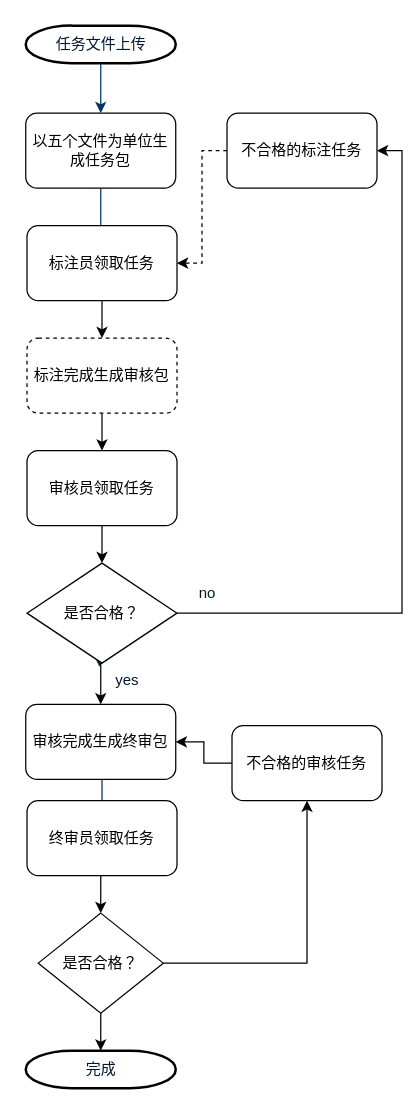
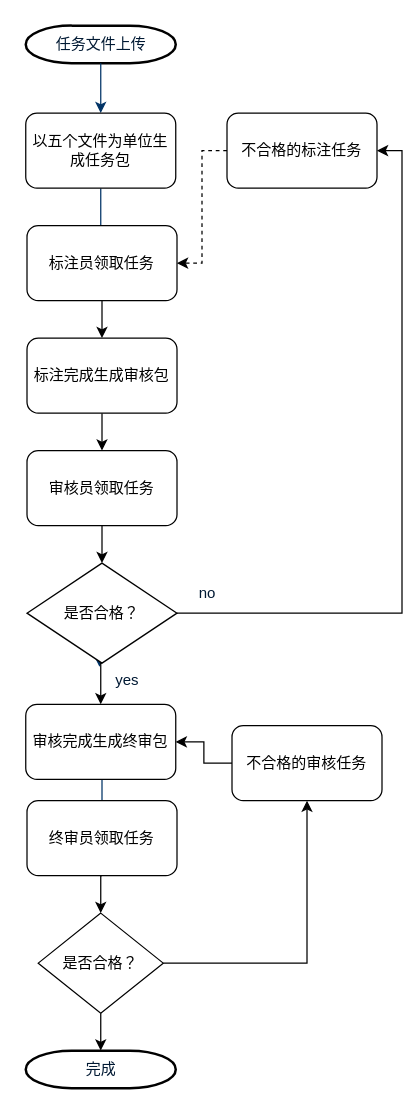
  <mxCell id="0" />
  <mxCell id="1" parent="0" />
  <mxCell id="2" value="任务文件上传" style="shape=mxgraph.flowchart.terminator;fillColor=#FFFFFF;strokeColor=#000000;strokeWidth=2;gradientColor=none;gradientDirection=north;fontColor=#001933;fontStyle=0;html=1;" parent="1" vertex="1"><mxGeometry x="20" y="20" width="120" height="30" as="geometry" /></mxCell>
  <mxCell id="3" style="fontColor=#001933;fontStyle=1;strokeColor=#003366;strokeWidth=1;html=1;" parent="1" source="2" edge="1"><mxGeometry relative="1" as="geometry"><mxPoint x="80" y="90" as="targetPoint" /></mxGeometry></mxCell>
  <mxCell id="4" style="fontColor=#001933;fontStyle=1;strokeColor=#003366;strokeWidth=1;html=1;exitX=0.5;exitY=1;exitDx=0;exitDy=0;" parent="1" source="10" edge="1"><mxGeometry relative="1" as="geometry"><mxPoint x="80" y="170" as="sourcePoint" /><mxPoint x="80" y="210" as="targetPoint" /></mxGeometry></mxCell>
  <mxCell id="5" value="yes" style="text;fontColor=#001933;fontStyle=0;html=1;strokeColor=none;gradientColor=none;fillColor=none;strokeWidth=2;" parent="1" vertex="1"><mxGeometry x="90" y="530" width="40" height="26" as="geometry" /></mxCell>
  <mxCell id="6" value="" style="edgeStyle=elbowEdgeStyle;elbow=horizontal;fontColor=#001933;fontStyle=1;strokeColor=#003366;strokeWidth=1;html=1;" parent="1" source="25" edge="1"><mxGeometry x="-1" y="63" width="100" height="100" as="geometry"><mxPoint x="79" y="470" as="sourcePoint" /><mxPoint x="79" y="533" as="targetPoint" /></mxGeometry></mxCell>
  <mxCell id="7" value="no" style="text;fontColor=#001933;fontStyle=0;html=1;strokeColor=none;gradientColor=none;fillColor=none;strokeWidth=2;align=center;" parent="1" vertex="1"><mxGeometry x="145" y="460" width="40" height="26" as="geometry" /></mxCell>
  <mxCell id="8" value="" style="edgeStyle=elbowEdgeStyle;elbow=horizontal;fontColor=#001933;fontStyle=1;strokeColor=#003366;strokeWidth=1;html=1;" parent="1" edge="1"><mxGeometry y="-10" width="100" height="100" as="geometry"><mxPoint x="81" y="670" as="sourcePoint" /><mxPoint x="81" y="670" as="targetPoint" /><Array as="points"><mxPoint x="81" y="580" /></Array></mxGeometry></mxCell>
  <mxCell id="9" value="完成" style="shape=mxgraph.flowchart.terminator;fillColor=#FFFFFF;strokeColor=#000000;strokeWidth=2;gradientColor=none;gradientDirection=north;fontColor=#001933;fontStyle=0;html=1;" parent="1" vertex="1"><mxGeometry x="20" y="840" width="120" height="30" as="geometry" /></mxCell>
  <mxCell id="10" value="以五个文件为单位生成任务包" style="rounded=1;whiteSpace=wrap;html=1;" vertex="1" parent="1"><mxGeometry x="20" y="90" width="120" height="60" as="geometry" /></mxCell>
  <mxCell id="11" style="edgeStyle=orthogonalEdgeStyle;rounded=0;orthogonalLoop=1;jettySize=auto;html=1;exitX=0.5;exitY=1;exitDx=0;exitDy=0;entryX=0.5;entryY=0;entryDx=0;entryDy=0;" edge="1" parent="1" source="12" target="14"><mxGeometry relative="1" as="geometry" /></mxCell>
  <mxCell id="12" value="标注员领取任务" style="rounded=1;whiteSpace=wrap;html=1;" vertex="1" parent="1"><mxGeometry x="21" y="180" width="120" height="60" as="geometry" /></mxCell>
  <mxCell id="13" style="edgeStyle=orthogonalEdgeStyle;rounded=0;orthogonalLoop=1;jettySize=auto;html=1;exitX=0.5;exitY=1;exitDx=0;exitDy=0;entryX=0.5;entryY=0;entryDx=0;entryDy=0;" edge="1" parent="1" source="14" target="22"><mxGeometry relative="1" as="geometry" /></mxCell>
- <mxCell id="14" value="标注完成生成审核包" style="rounded=1;whiteSpace=wrap;html=1;dashed=1;" vertex="1" parent="1"><mxGeometry x="21" y="270" width="120" height="60" as="geometry" /></mxCell>
+ <mxCell id="14" value="标注完成生成审核包" style="rounded=1;whiteSpace=wrap;html=1;" vertex="1" parent="1"><mxGeometry x="21" y="270" width="120" height="60" as="geometry" /></mxCell>
  <mxCell id="15" style="edgeStyle=orthogonalEdgeStyle;rounded=0;orthogonalLoop=1;jettySize=auto;html=1;exitX=0;exitY=0.5;exitDx=0;exitDy=0;entryX=1;entryY=0.5;entryDx=0;entryDy=0;dashed=1;" edge="1" parent="1" source="16" target="12"><mxGeometry relative="1" as="geometry" /></mxCell>
  <mxCell id="16" value="不合格的标注任务" style="rounded=1;whiteSpace=wrap;html=1;" vertex="1" parent="1"><mxGeometry x="181" y="90" width="120" height="60" as="geometry" /></mxCell>
  <mxCell id="17" value="审核完成生成终审包" style="rounded=1;whiteSpace=wrap;html=1;" vertex="1" parent="1"><mxGeometry x="20" y="563" width="120" height="60" as="geometry" /></mxCell>
  <mxCell id="18" style="edgeStyle=orthogonalEdgeStyle;rounded=0;orthogonalLoop=1;jettySize=auto;html=1;exitX=1;exitY=0.5;exitDx=0;exitDy=0;entryX=0.5;entryY=1;entryDx=0;entryDy=0;" edge="1" parent="1" source="20" target="29"><mxGeometry relative="1" as="geometry" /></mxCell>
  <mxCell id="19" style="edgeStyle=orthogonalEdgeStyle;rounded=0;orthogonalLoop=1;jettySize=auto;html=1;exitX=0.5;exitY=1;exitDx=0;exitDy=0;" edge="1" parent="1" source="20" target="9"><mxGeometry relative="1" as="geometry" /></mxCell>
  <mxCell id="20" value="是否合格？" style="rhombus;whiteSpace=wrap;html=1;" vertex="1" parent="1"><mxGeometry x="30" y="730" width="100" height="80" as="geometry" /></mxCell>
  <mxCell id="21" style="edgeStyle=orthogonalEdgeStyle;rounded=0;orthogonalLoop=1;jettySize=auto;html=1;exitX=0.5;exitY=1;exitDx=0;exitDy=0;entryX=0.5;entryY=0;entryDx=0;entryDy=0;" edge="1" parent="1" source="22" target="25"><mxGeometry relative="1" as="geometry" /></mxCell>
  <mxCell id="22" value="审核员领取任务" style="rounded=1;whiteSpace=wrap;html=1;" vertex="1" parent="1"><mxGeometry x="21" y="360" width="120" height="60" as="geometry" /></mxCell>
  <mxCell id="23" style="edgeStyle=orthogonalEdgeStyle;rounded=0;orthogonalLoop=1;jettySize=auto;html=1;exitX=1;exitY=0.5;exitDx=0;exitDy=0;entryX=1;entryY=0.5;entryDx=0;entryDy=0;" edge="1" parent="1" source="25" target="16"><mxGeometry relative="1" as="geometry" /></mxCell>
  <mxCell id="24" style="edgeStyle=orthogonalEdgeStyle;rounded=0;orthogonalLoop=1;jettySize=auto;html=1;exitX=0.5;exitY=1;exitDx=0;exitDy=0;entryX=0.5;entryY=0;entryDx=0;entryDy=0;" edge="1" parent="1" source="25" target="17"><mxGeometry relative="1" as="geometry" /></mxCell>
  <mxCell id="25" value="是否合格？" style="rhombus;whiteSpace=wrap;html=1;" vertex="1" parent="1"><mxGeometry x="21" y="450" width="120" height="80" as="geometry" /></mxCell>
  <mxCell id="26" style="edgeStyle=orthogonalEdgeStyle;rounded=0;orthogonalLoop=1;jettySize=auto;html=1;exitX=0.5;exitY=1;exitDx=0;exitDy=0;entryX=0.5;entryY=0;entryDx=0;entryDy=0;" edge="1" parent="1" source="27" target="20"><mxGeometry relative="1" as="geometry" /></mxCell>
  <mxCell id="27" value="终审员领取任务" style="rounded=1;whiteSpace=wrap;html=1;" vertex="1" parent="1"><mxGeometry x="21" y="640" width="120" height="60" as="geometry" /></mxCell>
  <mxCell id="28" style="edgeStyle=orthogonalEdgeStyle;rounded=0;orthogonalLoop=1;jettySize=auto;html=1;exitX=0;exitY=0.5;exitDx=0;exitDy=0;" edge="1" parent="1" source="29" target="17"><mxGeometry relative="1" as="geometry" /></mxCell>
  <mxCell id="29" value="不合格的审核任务" style="rounded=1;whiteSpace=wrap;html=1;" vertex="1" parent="1"><mxGeometry x="185" y="580" width="120" height="60" as="geometry" /></mxCell>
